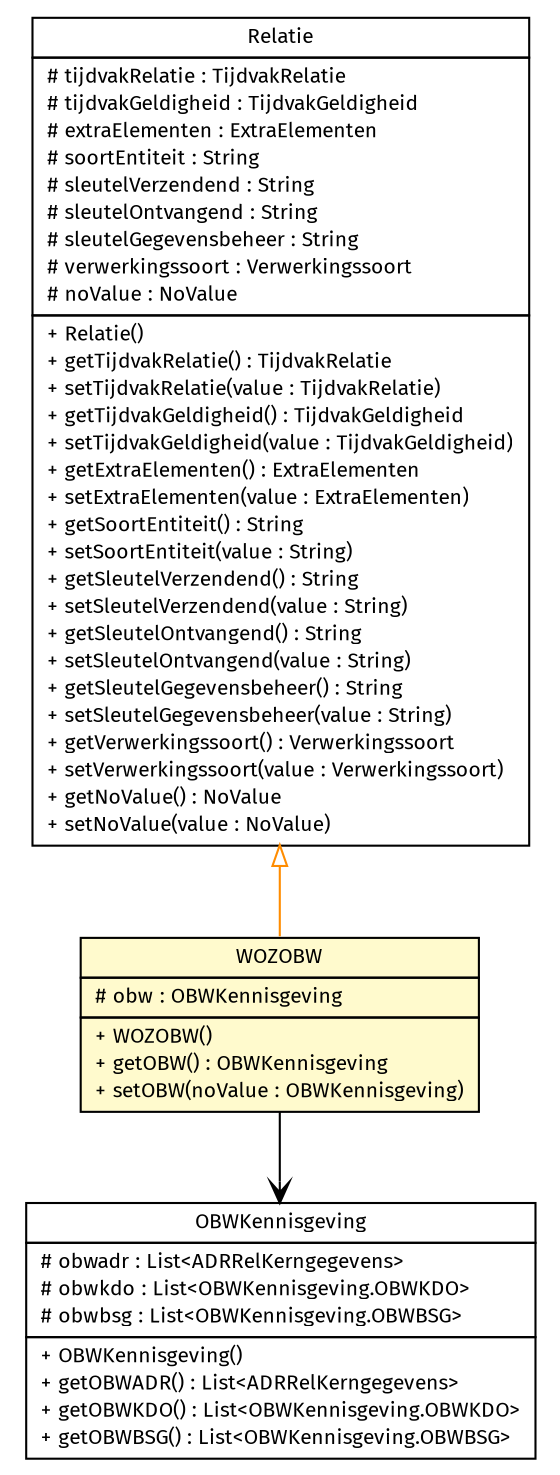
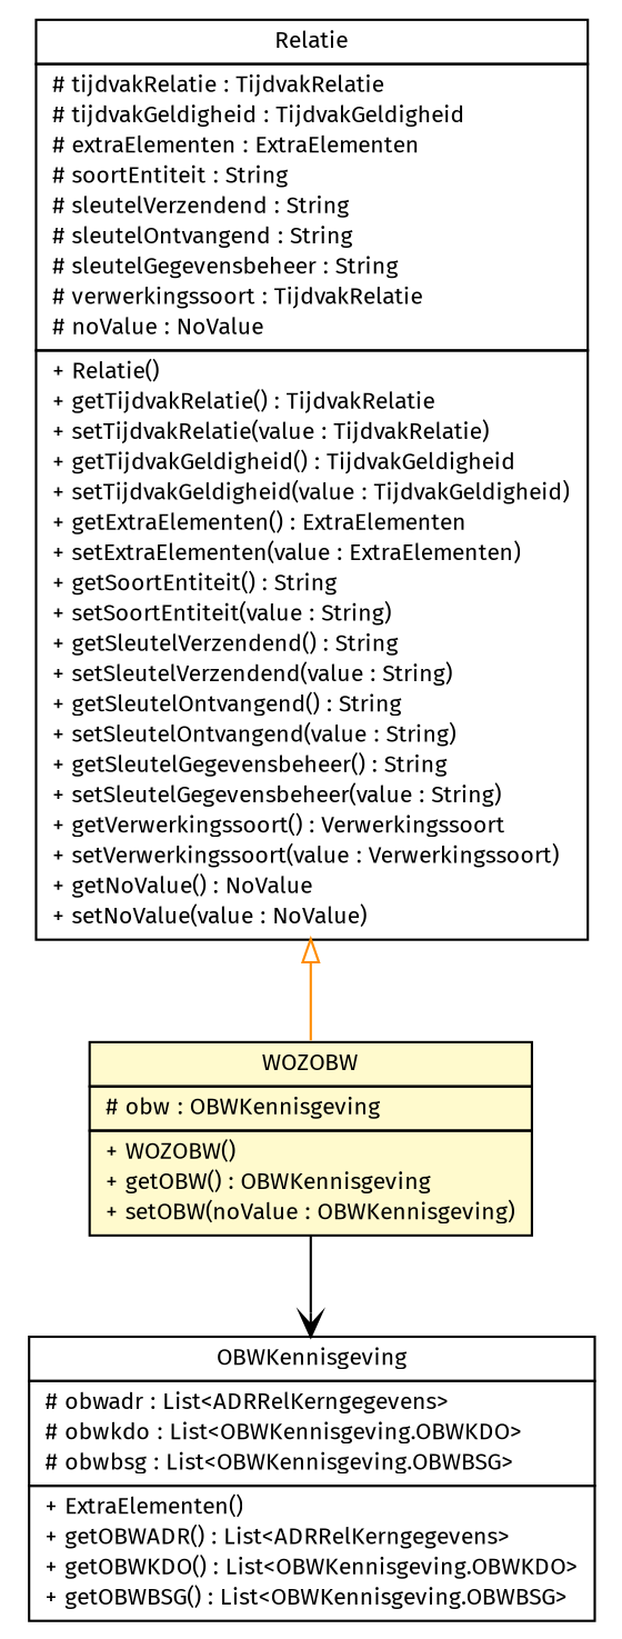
  digraph {
    fontname="Fira Sans"
    nodesep=0.25
    ranksep=0.5
    node [fontcolor=black fontname="Fira Sans" fontsize=10.0 shape=plaintext]
    edge [fontname="Fira Sans" headport=p labelfontname=Helvetica labelfontsize=10 tailport=p]
-   n1 [label=<<table title="nl.egem.stuf.sector.bg._0204.OBWKennisgeving" border="0" cellborder="1" cellspacing="0" cellpadding="2" port="p" href="./OBWKennisgeving.html"> 		<tr><td><table border="0" cellspacing="0" cellpadding="1"> <tr><td align="center" balign="center"> OBWKennisgeving </td></tr> 		</table></td></tr> 		<tr><td><table border="0" cellspacing="0" cellpadding="1"> <tr><td align="left" balign="left"> # obwadr : List&lt;ADRRelKerngegevens&gt; </td></tr> <tr><td align="left" balign="left"> # obwkdo : List&lt;OBWKennisgeving.OBWKDO&gt; </td></tr> <tr><td align="left" balign="left"> # obwbsg : List&lt;OBWKennisgeving.OBWBSG&gt; </td></tr> 		</table></td></tr> 		<tr><td><table border="0" cellspacing="0" cellpadding="1"> <tr><td align="left" balign="left"> + OBWKennisgeving() </td></tr> <tr><td align="left" balign="left"> + getOBWADR() : List&lt;ADRRelKerngegevens&gt; </td></tr> <tr><td align="left" balign="left"> + getOBWKDO() : List&lt;OBWKennisgeving.OBWKDO&gt; </td></tr> <tr><td align="left" balign="left"> + getOBWBSG() : List&lt;OBWKennisgeving.OBWBSG&gt; </td></tr> 		</table></td></tr> 		</table>>]
-   n2 [label=<<table title="nl.egem.stuf.sector.bg._0204.Relatie" border="0" cellborder="1" cellspacing="0" cellpadding="2" port="p" href="./Relatie.html"> 		<tr><td><table border="0" cellspacing="0" cellpadding="1"> <tr><td align="center" balign="center"> Relatie </td></tr> 		</table></td></tr> 		<tr><td><table border="0" cellspacing="0" cellpadding="1"> <tr><td align="left" balign="left"> # tijdvakRelatie : TijdvakRelatie </td></tr> <tr><td align="left" balign="left"> # tijdvakGeldigheid : TijdvakGeldigheid </td></tr> <tr><td align="left" balign="left"> # extraElementen : ExtraElementen </td></tr> <tr><td align="left" balign="left"> # soortEntiteit : String </td></tr> <tr><td align="left" balign="left"> # sleutelVerzendend : String </td></tr> <tr><td align="left" balign="left"> # sleutelOntvangend : String </td></tr> <tr><td align="left" balign="left"> # sleutelGegevensbeheer : String </td></tr> <tr><td align="left" balign="left"> # verwerkingssoort : Verwerkingssoort </td></tr> <tr><td align="left" balign="left"> # noValue : NoValue </td></tr> 		</table></td></tr> 		<tr><td><table border="0" cellspacing="0" cellpadding="1"> <tr><td align="left" balign="left"> + Relatie() </td></tr> <tr><td align="left" balign="left"> + getTijdvakRelatie() : TijdvakRelatie </td></tr> <tr><td align="left" balign="left"> + setTijdvakRelatie(value : TijdvakRelatie) </td></tr> <tr><td align="left" balign="left"> + getTijdvakGeldigheid() : TijdvakGeldigheid </td></tr> <tr><td align="left" balign="left"> + setTijdvakGeldigheid(value : TijdvakGeldigheid) </td></tr> <tr><td align="left" balign="left"> + getExtraElementen() : ExtraElementen </td></tr> <tr><td align="left" balign="left"> + setExtraElementen(value : ExtraElementen) </td></tr> <tr><td align="left" balign="left"> + getSoortEntiteit() : String </td></tr> <tr><td align="left" balign="left"> + setSoortEntiteit(value : String) </td></tr> <tr><td align="left" balign="left"> + getSleutelVerzendend() : String </td></tr> <tr><td align="left" balign="left"> + setSleutelVerzendend(value : String) </td></tr> <tr><td align="left" balign="left"> + getSleutelOntvangend() : String </td></tr> <tr><td align="left" balign="left"> + setSleutelOntvangend(value : String) </td></tr> <tr><td align="left" balign="left"> + getSleutelGegevensbeheer() : String </td></tr> <tr><td align="left" balign="left"> + setSleutelGegevensbeheer(value : String) </td></tr> <tr><td align="left" balign="left"> + getVerwerkingssoort() : Verwerkingssoort </td></tr> <tr><td align="left" balign="left"> + setVerwerkingssoort(value : Verwerkingssoort) </td></tr> <tr><td align="left" balign="left"> + getNoValue() : NoValue </td></tr> <tr><td align="left" balign="left"> + setNoValue(value : NoValue) </td></tr> 		</table></td></tr> 		</table>>]
+   n1 [label=<<table title="nl.egem.stuf.sector.bg._0204.OBWKennisgeving" border="0" cellborder="1" cellspacing="0" cellpadding="2" port="p" href="./OBWKennisgeving.html"> 		<tr><td><table border="0" cellspacing="0" cellpadding="1"> <tr><td align="center" balign="center"> OBWKennisgeving </td></tr> 		</table></td></tr> 		<tr><td><table border="0" cellspacing="0" cellpadding="1"> <tr><td align="left" balign="left"> # obwadr : List&lt;ADRRelKerngegevens&gt; </td></tr> <tr><td align="left" balign="left"> # obwkdo : List&lt;OBWKennisgeving.OBWKDO&gt; </td></tr> <tr><td align="left" balign="left"> # obwbsg : List&lt;OBWKennisgeving.OBWBSG&gt; </td></tr> 		</table></td></tr> 		<tr><td><table border="0" cellspacing="0" cellpadding="1"> <tr><td align="left" balign="left"> + ExtraElementen() </td></tr> <tr><td align="left" balign="left"> + getOBWADR() : List&lt;ADRRelKerngegevens&gt; </td></tr> <tr><td align="left" balign="left"> + getOBWKDO() : List&lt;OBWKennisgeving.OBWKDO&gt; </td></tr> <tr><td align="left" balign="left"> + getOBWBSG() : List&lt;OBWKennisgeving.OBWBSG&gt; </td></tr> 		</table></td></tr> 		</table>>]
+   n2 [label=<<table title="nl.egem.stuf.sector.bg._0204.Relatie" border="0" cellborder="1" cellspacing="0" cellpadding="2" port="p" href="./Relatie.html"> 		<tr><td><table border="0" cellspacing="0" cellpadding="1"> <tr><td align="center" balign="center"> Relatie </td></tr> 		</table></td></tr> 		<tr><td><table border="0" cellspacing="0" cellpadding="1"> <tr><td align="left" balign="left"> # tijdvakRelatie : TijdvakRelatie </td></tr> <tr><td align="left" balign="left"> # tijdvakGeldigheid : TijdvakGeldigheid </td></tr> <tr><td align="left" balign="left"> # extraElementen : ExtraElementen </td></tr> <tr><td align="left" balign="left"> # soortEntiteit : String </td></tr> <tr><td align="left" balign="left"> # sleutelVerzendend : String </td></tr> <tr><td align="left" balign="left"> # sleutelOntvangend : String </td></tr> <tr><td align="left" balign="left"> # sleutelGegevensbeheer : String </td></tr> <tr><td align="left" balign="left"> # verwerkingssoort : TijdvakRelatie </td></tr> <tr><td align="left" balign="left"> # noValue : NoValue </td></tr> 		</table></td></tr> 		<tr><td><table border="0" cellspacing="0" cellpadding="1"> <tr><td align="left" balign="left"> + Relatie() </td></tr> <tr><td align="left" balign="left"> + getTijdvakRelatie() : TijdvakRelatie </td></tr> <tr><td align="left" balign="left"> + setTijdvakRelatie(value : TijdvakRelatie) </td></tr> <tr><td align="left" balign="left"> + getTijdvakGeldigheid() : TijdvakGeldigheid </td></tr> <tr><td align="left" balign="left"> + setTijdvakGeldigheid(value : TijdvakGeldigheid) </td></tr> <tr><td align="left" balign="left"> + getExtraElementen() : ExtraElementen </td></tr> <tr><td align="left" balign="left"> + setExtraElementen(value : ExtraElementen) </td></tr> <tr><td align="left" balign="left"> + getSoortEntiteit() : String </td></tr> <tr><td align="left" balign="left"> + setSoortEntiteit(value : String) </td></tr> <tr><td align="left" balign="left"> + getSleutelVerzendend() : String </td></tr> <tr><td align="left" balign="left"> + setSleutelVerzendend(value : String) </td></tr> <tr><td align="left" balign="left"> + getSleutelOntvangend() : String </td></tr> <tr><td align="left" balign="left"> + setSleutelOntvangend(value : String) </td></tr> <tr><td align="left" balign="left"> + getSleutelGegevensbeheer() : String </td></tr> <tr><td align="left" balign="left"> + setSleutelGegevensbeheer(value : String) </td></tr> <tr><td align="left" balign="left"> + getVerwerkingssoort() : Verwerkingssoort </td></tr> <tr><td align="left" balign="left"> + setVerwerkingssoort(value : Verwerkingssoort) </td></tr> <tr><td align="left" balign="left"> + getNoValue() : NoValue </td></tr> <tr><td align="left" balign="left"> + setNoValue(value : NoValue) </td></tr> 		</table></td></tr> 		</table>>]
    n3 [label=<<table title="nl.egem.stuf.sector.bg._0204.WOZVraag.WOZOBW" border="0" cellborder="1" cellspacing="0" cellpadding="2" port="p" bgcolor="lemonChiffon" href="./WOZVraag.WOZOBW.html"> 		<tr><td><table border="0" cellspacing="0" cellpadding="1"> <tr><td align="center" balign="center"> WOZOBW </td></tr> 		</table></td></tr> 		<tr><td><table border="0" cellspacing="0" cellpadding="1"> <tr><td align="left" balign="left"> # obw : OBWKennisgeving </td></tr> 		</table></td></tr> 		<tr><td><table border="0" cellspacing="0" cellpadding="1"> <tr><td align="left" balign="left"> + WOZOBW() </td></tr> <tr><td align="left" balign="left"> + getOBW() : OBWKennisgeving </td></tr> <tr><td align="left" balign="left"> + setOBW(noValue : OBWKennisgeving) </td></tr> 		</table></td></tr> 		</table>>]
    n2 -> n3 [arrowtail=empty color=darkorange dir=back fontsize=10]
    n3 -> n1 [arrowhead=open color=black fontcolor=black fontsize=10.0]
  }
